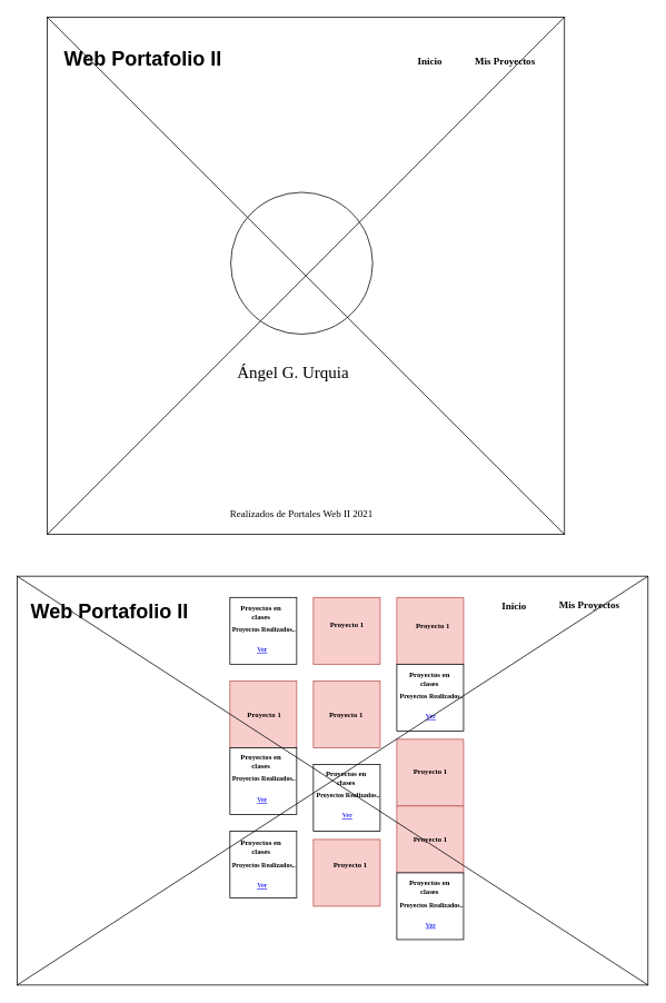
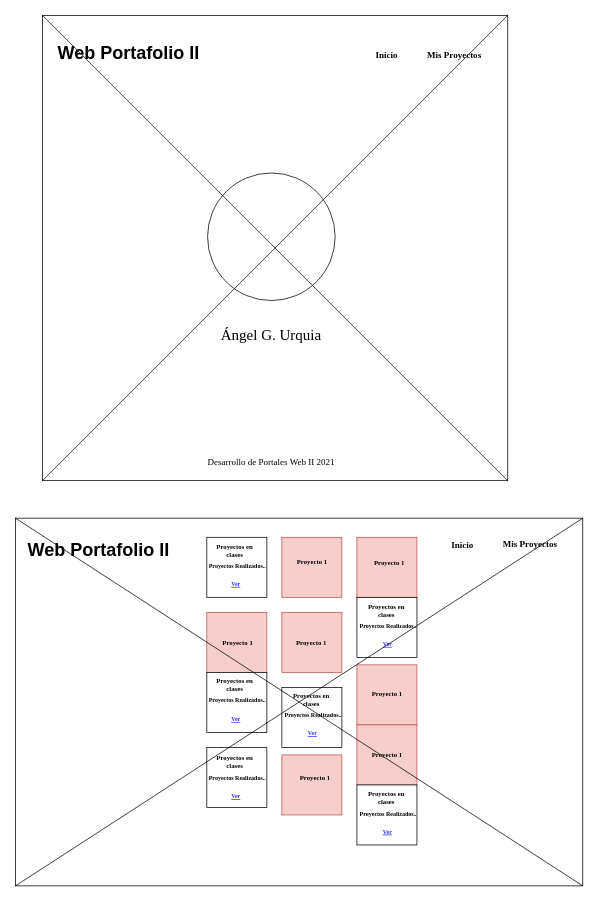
  <mxCell id="0" />
  <mxCell id="1" parent="0" />
  <mxCell id="2" value="" style="whiteSpace=wrap;html=1;aspect=fixed;" vertex="1" parent="1"><mxGeometry x="56" y="20" width="620" height="620" as="geometry" /></mxCell>
  <mxCell id="3" value="&lt;h1&gt;Web Portafolio II&lt;/h1&gt;" style="text;html=1;strokeColor=none;fillColor=none;align=center;verticalAlign=middle;whiteSpace=wrap;rounded=0;" vertex="1" parent="1"><mxGeometry x="66" y="50" width="210" height="40" as="geometry" /></mxCell>
  <mxCell id="4" value="Inicio" style="text;html=1;strokeColor=none;fillColor=none;align=center;verticalAlign=middle;whiteSpace=wrap;rounded=0;fontFamily=Lucida Console;fontStyle=1;" vertex="1" parent="1"><mxGeometry x="495" y="63" width="40" height="20" as="geometry" /></mxCell>
  <mxCell id="5" value="Mis Proyectos&lt;br&gt;" style="text;html=1;strokeColor=none;fillColor=none;align=center;verticalAlign=middle;whiteSpace=wrap;rounded=0;fontFamily=Lucida Console;fontStyle=1;" vertex="1" parent="1"><mxGeometry x="555" y="60" width="100" height="25" as="geometry" /></mxCell>
  <mxCell id="6" value="" style="ellipse;whiteSpace=wrap;html=1;aspect=fixed;fontFamily=Lucida Console;fontColor=#000000;" vertex="1" parent="1"><mxGeometry x="276" y="230" width="170" height="170" as="geometry" /></mxCell>
- <mxCell id="7" value="Ángel G. Urquia" style="text;html=1;strokeColor=none;fillColor=none;align=center;verticalAlign=middle;whiteSpace=wrap;rounded=0;fontFamily=Times New Roman;fontColor=#000000;fontSize=20;" vertex="1" parent="1"><mxGeometry x="281" y="430" width="140" height="30" as="geometry" /></mxCell>
- <mxCell id="8" value="Realizados de Portales Web II 2021" style="text;html=1;strokeColor=none;fillColor=none;align=center;verticalAlign=middle;whiteSpace=wrap;rounded=0;fontFamily=Times New Roman;fontSize=12;fontColor=#000000;" vertex="1" parent="1"><mxGeometry x="216" y="610" width="290" height="10" as="geometry" /></mxCell>
+ <mxCell id="7" value="Ángel G. Urquia" style="text;html=1;strokeColor=none;fillColor=none;align=center;verticalAlign=middle;whiteSpace=wrap;rounded=0;fontFamily=Times New Roman;fontColor=#000000;fontSize=20;" vertex="1" parent="1"><mxGeometry x="291" y="430" width="140" height="30" as="geometry" /></mxCell>
+ <mxCell id="8" value="Desarrollo de Portales Web II 2021" style="text;html=1;strokeColor=none;fillColor=none;align=center;verticalAlign=middle;whiteSpace=wrap;rounded=0;fontFamily=Times New Roman;fontSize=12;fontColor=#000000;" vertex="1" parent="1"><mxGeometry x="216" y="610" width="290" height="10" as="geometry" /></mxCell>
  <mxCell id="9" value="" style="rounded=0;whiteSpace=wrap;html=1;fontFamily=Times New Roman;fontSize=12;fontColor=#000000;" vertex="1" parent="1"><mxGeometry x="20" y="690" width="756" height="490" as="geometry" /></mxCell>
  <mxCell id="10" value="&lt;h1&gt;Web Portafolio II&lt;/h1&gt;" style="text;html=1;strokeColor=none;fillColor=none;align=center;verticalAlign=middle;whiteSpace=wrap;rounded=0;" vertex="1" parent="1"><mxGeometry x="26" y="712.5" width="210" height="40" as="geometry" /></mxCell>
  <mxCell id="11" value="Inicio" style="text;html=1;strokeColor=none;fillColor=none;align=center;verticalAlign=middle;whiteSpace=wrap;rounded=0;fontFamily=Lucida Console;fontStyle=1;" vertex="1" parent="1"><mxGeometry x="596" y="715.5" width="40" height="20" as="geometry" /></mxCell>
  <mxCell id="12" value="Mis Proyectos&lt;br&gt;" style="text;html=1;strokeColor=none;fillColor=none;align=center;verticalAlign=middle;whiteSpace=wrap;rounded=0;fontFamily=Lucida Console;fontStyle=1;" vertex="1" parent="1"><mxGeometry x="656" y="712.5" width="100" height="25" as="geometry" /></mxCell>
  <mxCell id="13" value="" style="endArrow=none;html=1;fontFamily=Times New Roman;fontSize=12;fontColor=#000000;exitX=1;exitY=1;exitDx=0;exitDy=0;entryX=0;entryY=0;entryDx=0;entryDy=0;" edge="1" parent="1" source="2" target="2"><mxGeometry width="50" height="50" relative="1" as="geometry"><mxPoint x="346" y="380" as="sourcePoint" /><mxPoint x="336" y="320" as="targetPoint" /></mxGeometry></mxCell>
  <mxCell id="14" value="" style="endArrow=none;html=1;fontFamily=Times New Roman;fontSize=12;fontColor=#000000;entryX=1;entryY=0;entryDx=0;entryDy=0;exitX=0;exitY=1;exitDx=0;exitDy=0;" edge="1" parent="1" source="2" target="2"><mxGeometry width="50" height="50" relative="1" as="geometry"><mxPoint x="356" y="360" as="sourcePoint" /><mxPoint x="406" y="310" as="targetPoint" /></mxGeometry></mxCell>
  <mxCell id="15" value="" style="whiteSpace=wrap;html=1;aspect=fixed;fontFamily=Times New Roman;fontSize=12;fontColor=#000000;" vertex="1" parent="1"><mxGeometry x="275" y="715.5" width="80" height="80" as="geometry" /></mxCell>
  <mxCell id="16" value="" style="whiteSpace=wrap;html=1;aspect=fixed;fontFamily=Times New Roman;fontSize=12;fillColor=#f8cecc;strokeColor=#b85450;" vertex="1" parent="1"><mxGeometry x="275" y="815.5" width="80" height="80" as="geometry" /></mxCell>
  <mxCell id="17" value="" style="whiteSpace=wrap;html=1;aspect=fixed;fontFamily=Times New Roman;fontSize=12;fontColor=#000000;" vertex="1" parent="1"><mxGeometry x="275" y="895.5" width="80" height="80" as="geometry" /></mxCell>
  <mxCell id="18" value="" style="whiteSpace=wrap;html=1;aspect=fixed;fontFamily=Times New Roman;fontSize=12;fontColor=#000000;" vertex="1" parent="1"><mxGeometry x="275" y="995.5" width="80" height="80" as="geometry" /></mxCell>
  <mxCell id="19" value="" style="whiteSpace=wrap;html=1;aspect=fixed;fontFamily=Times New Roman;fontSize=12;fillColor=#f8cecc;strokeColor=#b85450;" vertex="1" parent="1"><mxGeometry x="375" y="715.5" width="80" height="80" as="geometry" /></mxCell>
  <mxCell id="20" value="" style="whiteSpace=wrap;html=1;aspect=fixed;fontFamily=Times New Roman;fontSize=12;fillColor=#f8cecc;strokeColor=#b85450;" vertex="1" parent="1"><mxGeometry x="375" y="815.5" width="80" height="80" as="geometry" /></mxCell>
  <mxCell id="21" value="" style="whiteSpace=wrap;html=1;aspect=fixed;fontFamily=Times New Roman;fontSize=12;fontColor=#000000;" vertex="1" parent="1"><mxGeometry x="375" y="915.5" width="80" height="80" as="geometry" /></mxCell>
  <mxCell id="22" value="" style="whiteSpace=wrap;html=1;aspect=fixed;fontFamily=Times New Roman;fontSize=12;fillColor=#f8cecc;strokeColor=#b85450;" vertex="1" parent="1"><mxGeometry x="375" y="1005.5" width="80" height="80" as="geometry" /></mxCell>
  <mxCell id="23" value="" style="whiteSpace=wrap;html=1;aspect=fixed;fontFamily=Times New Roman;fontSize=12;fillColor=#f8cecc;strokeColor=#b85450;" vertex="1" parent="1"><mxGeometry x="475" y="715.5" width="80" height="80" as="geometry" /></mxCell>
  <mxCell id="24" value="" style="whiteSpace=wrap;html=1;aspect=fixed;fontFamily=Times New Roman;fontSize=12;fontColor=#000000;" vertex="1" parent="1"><mxGeometry x="475" y="795.5" width="80" height="80" as="geometry" /></mxCell>
  <mxCell id="25" value="" style="whiteSpace=wrap;html=1;aspect=fixed;fontFamily=Times New Roman;fontSize=12;fillColor=#f8cecc;strokeColor=#b85450;" vertex="1" parent="1"><mxGeometry x="475" y="885.5" width="80" height="80" as="geometry" /></mxCell>
  <mxCell id="26" value="" style="whiteSpace=wrap;html=1;aspect=fixed;fontFamily=Times New Roman;fontSize=12;fillColor=#f8cecc;strokeColor=#b85450;" vertex="1" parent="1"><mxGeometry x="475" y="965.5" width="80" height="80" as="geometry" /></mxCell>
  <mxCell id="27" value="" style="whiteSpace=wrap;html=1;aspect=fixed;fontFamily=Times New Roman;fontSize=12;" vertex="1" parent="1"><mxGeometry x="475" y="1045.5" width="80" height="80" as="geometry" /></mxCell>
  <mxCell id="28" value="Proyectos en clases" style="text;html=1;strokeColor=none;fillColor=none;align=center;verticalAlign=middle;whiteSpace=wrap;rounded=0;fontFamily=Comic Sans MS;fontSize=9;fontColor=#000000;fontStyle=1" vertex="1" parent="1"><mxGeometry x="277" y="722.75" width="71" height="19.5" as="geometry" /></mxCell>
  <mxCell id="29" value="Proyectos Realizados..&amp;nbsp;" style="text;html=1;strokeColor=none;fillColor=none;align=center;verticalAlign=middle;whiteSpace=wrap;rounded=0;fontFamily=Times New Roman;fontSize=8;fontColor=#000000;fontStyle=1" vertex="1" parent="1"><mxGeometry x="266.5" y="748.5" width="100" height="10" as="geometry" /></mxCell>
  <mxCell id="30" value="Ver" style="text;html=1;strokeColor=none;fillColor=none;align=center;verticalAlign=middle;whiteSpace=wrap;rounded=0;fontFamily=Times New Roman;fontSize=8;fontStyle=5;fontColor=#3333FF;" vertex="1" parent="1"><mxGeometry x="294" y="768" width="40" height="20" as="geometry" /></mxCell>
  <mxCell id="31" value="Proyectos en clases" style="text;html=1;strokeColor=none;fillColor=none;align=center;verticalAlign=middle;whiteSpace=wrap;rounded=0;fontFamily=Comic Sans MS;fontSize=9;fontColor=#000000;fontStyle=1" vertex="1" parent="1"><mxGeometry x="277" y="902.38" width="71" height="19.5" as="geometry" /></mxCell>
  <mxCell id="32" value="Proyectos Realizados..&amp;nbsp;" style="text;html=1;strokeColor=none;fillColor=none;align=center;verticalAlign=middle;whiteSpace=wrap;rounded=0;fontFamily=Times New Roman;fontSize=8;fontColor=#000000;fontStyle=1" vertex="1" parent="1"><mxGeometry x="266.5" y="928.13" width="100" height="10" as="geometry" /></mxCell>
  <mxCell id="33" value="Ver" style="text;html=1;strokeColor=none;fillColor=none;align=center;verticalAlign=middle;whiteSpace=wrap;rounded=0;fontFamily=Times New Roman;fontSize=8;fontStyle=5;fontColor=#3333FF;" vertex="1" parent="1"><mxGeometry x="294" y="947.63" width="40" height="20" as="geometry" /></mxCell>
  <mxCell id="34" value="Proyectos en clases" style="text;html=1;strokeColor=none;fillColor=none;align=center;verticalAlign=middle;whiteSpace=wrap;rounded=0;fontFamily=Comic Sans MS;fontSize=9;fontColor=#000000;fontStyle=1" vertex="1" parent="1"><mxGeometry x="277" y="1005.5" width="71" height="19.5" as="geometry" /></mxCell>
  <mxCell id="35" value="Proyectos Realizados..&amp;nbsp;" style="text;html=1;strokeColor=none;fillColor=none;align=center;verticalAlign=middle;whiteSpace=wrap;rounded=0;fontFamily=Times New Roman;fontSize=8;fontColor=#000000;fontStyle=1" vertex="1" parent="1"><mxGeometry x="266.5" y="1031.25" width="100" height="10" as="geometry" /></mxCell>
  <mxCell id="36" value="Ver" style="text;html=1;strokeColor=none;fillColor=none;align=center;verticalAlign=middle;whiteSpace=wrap;rounded=0;fontFamily=Times New Roman;fontSize=8;fontStyle=5;fontColor=#3333FF;" vertex="1" parent="1"><mxGeometry x="294" y="1050.75" width="40" height="20" as="geometry" /></mxCell>
  <mxCell id="37" value="Proyectos en clases" style="text;html=1;strokeColor=none;fillColor=none;align=center;verticalAlign=middle;whiteSpace=wrap;rounded=0;fontFamily=Comic Sans MS;fontSize=9;fontColor=#000000;fontStyle=1" vertex="1" parent="1"><mxGeometry x="378.5" y="921.88" width="71" height="19.5" as="geometry" /></mxCell>
  <mxCell id="38" value="Proyectos Realizados..&amp;nbsp;" style="text;html=1;strokeColor=none;fillColor=none;align=center;verticalAlign=middle;whiteSpace=wrap;rounded=0;fontFamily=Times New Roman;fontSize=8;fontColor=#000000;fontStyle=1" vertex="1" parent="1"><mxGeometry x="368" y="947.63" width="100" height="10" as="geometry" /></mxCell>
  <mxCell id="39" value="Ver" style="text;html=1;strokeColor=none;fillColor=none;align=center;verticalAlign=middle;whiteSpace=wrap;rounded=0;fontFamily=Times New Roman;fontSize=8;fontStyle=5;fontColor=#3333FF;" vertex="1" parent="1"><mxGeometry x="395.5" y="967.13" width="40" height="20" as="geometry" /></mxCell>
  <mxCell id="40" value="Proyectos en clases" style="text;html=1;strokeColor=none;fillColor=none;align=center;verticalAlign=middle;whiteSpace=wrap;rounded=0;fontFamily=Comic Sans MS;fontSize=9;fontColor=#000000;fontStyle=1" vertex="1" parent="1"><mxGeometry x="478.5" y="802.88" width="71" height="19.5" as="geometry" /></mxCell>
  <mxCell id="41" value="Proyectos Realizados..&amp;nbsp;" style="text;html=1;strokeColor=none;fillColor=none;align=center;verticalAlign=middle;whiteSpace=wrap;rounded=0;fontFamily=Times New Roman;fontSize=8;fontColor=#000000;fontStyle=1" vertex="1" parent="1"><mxGeometry x="468" y="828.63" width="100" height="10" as="geometry" /></mxCell>
  <mxCell id="42" value="Ver" style="text;html=1;strokeColor=none;fillColor=none;align=center;verticalAlign=middle;whiteSpace=wrap;rounded=0;fontFamily=Times New Roman;fontSize=8;fontStyle=5;fontColor=#3333FF;" vertex="1" parent="1"><mxGeometry x="495.5" y="848.13" width="40" height="20" as="geometry" /></mxCell>
  <mxCell id="43" value="Proyectos en clases" style="text;html=1;strokeColor=none;fillColor=none;align=center;verticalAlign=middle;whiteSpace=wrap;rounded=0;fontFamily=Comic Sans MS;fontSize=9;fontColor=#000000;fontStyle=1" vertex="1" parent="1"><mxGeometry x="478.5" y="1052.88" width="71" height="19.5" as="geometry" /></mxCell>
  <mxCell id="44" value="Proyectos Realizados..&amp;nbsp;" style="text;html=1;strokeColor=none;fillColor=none;align=center;verticalAlign=middle;whiteSpace=wrap;rounded=0;fontFamily=Times New Roman;fontSize=8;fontColor=#000000;fontStyle=1" vertex="1" parent="1"><mxGeometry x="468" y="1078.63" width="100" height="10" as="geometry" /></mxCell>
  <mxCell id="45" value="Ver" style="text;html=1;strokeColor=none;fillColor=none;align=center;verticalAlign=middle;whiteSpace=wrap;rounded=0;fontFamily=Times New Roman;fontSize=8;fontStyle=5;fontColor=#3333FF;" vertex="1" parent="1"><mxGeometry x="495.5" y="1098.13" width="40" height="20" as="geometry" /></mxCell>
  <mxCell id="46" value="Proyecto 1" style="text;html=1;strokeColor=none;fillColor=none;align=center;verticalAlign=middle;whiteSpace=wrap;rounded=0;fontFamily=Comic Sans MS;fontSize=9;fontColor=#000000;fontStyle=1" vertex="1" parent="1"><mxGeometry x="380" y="739" width="71" height="19.5" as="geometry" /></mxCell>
  <mxCell id="47" value="Proyecto 1" style="text;html=1;strokeColor=none;fillColor=none;align=center;verticalAlign=middle;whiteSpace=wrap;rounded=0;fontFamily=Comic Sans MS;fontSize=9;fontColor=#000000;fontStyle=1" vertex="1" parent="1"><mxGeometry x="483" y="740.25" width="71" height="19.5" as="geometry" /></mxCell>
  <mxCell id="48" value="Proyecto 1" style="text;html=1;strokeColor=none;fillColor=none;align=center;verticalAlign=middle;whiteSpace=wrap;rounded=0;fontFamily=Comic Sans MS;fontSize=9;fontColor=#000000;fontStyle=1" vertex="1" parent="1"><mxGeometry x="281" y="845.75" width="71" height="19.5" as="geometry" /></mxCell>
  <mxCell id="49" value="Proyecto 1" style="text;html=1;strokeColor=none;fillColor=none;align=center;verticalAlign=middle;whiteSpace=wrap;rounded=0;fontFamily=Comic Sans MS;fontSize=9;fontColor=#000000;fontStyle=1" vertex="1" parent="1"><mxGeometry x="378.5" y="845.75" width="71" height="19.5" as="geometry" /></mxCell>
  <mxCell id="50" value="Proyecto 1" style="text;html=1;strokeColor=none;fillColor=none;align=center;verticalAlign=middle;whiteSpace=wrap;rounded=0;fontFamily=Comic Sans MS;fontSize=9;fontColor=#000000;fontStyle=1" vertex="1" parent="1"><mxGeometry x="480" y="915.5" width="71" height="19.5" as="geometry" /></mxCell>
  <mxCell id="51" value="Proyecto 1" style="text;html=1;strokeColor=none;fillColor=none;align=center;verticalAlign=middle;whiteSpace=wrap;rounded=0;fontFamily=Comic Sans MS;fontSize=9;fontColor=#000000;fontStyle=1" vertex="1" parent="1"><mxGeometry x="479.5" y="995.75" width="71" height="19.5" as="geometry" /></mxCell>
  <mxCell id="52" value="Proyecto 1" style="text;html=1;strokeColor=none;fillColor=none;align=center;verticalAlign=middle;whiteSpace=wrap;rounded=0;fontFamily=Comic Sans MS;fontSize=9;fontColor=#000000;fontStyle=1" vertex="1" parent="1"><mxGeometry x="384" y="1026.5" width="71" height="19.5" as="geometry" /></mxCell>
  <mxCell id="53" value="" style="endArrow=none;html=1;fontFamily=Times New Roman;fontSize=12;fontColor=#000000;exitX=1;exitY=1;exitDx=0;exitDy=0;entryX=0;entryY=0;entryDx=0;entryDy=0;" edge="1" parent="1" target="9"><mxGeometry width="50" height="50" relative="1" as="geometry"><mxPoint x="776" y="1180" as="sourcePoint" /><mxPoint x="156" y="560" as="targetPoint" /></mxGeometry></mxCell>
  <mxCell id="54" value="" style="endArrow=none;html=1;fontFamily=Times New Roman;fontSize=12;fontColor=#000000;entryX=1;entryY=0;entryDx=0;entryDy=0;" edge="1" parent="1" target="9"><mxGeometry width="50" height="50" relative="1" as="geometry"><mxPoint x="20" y="1180" as="sourcePoint" /><mxPoint x="130" y="1110" as="targetPoint" /></mxGeometry></mxCell>
